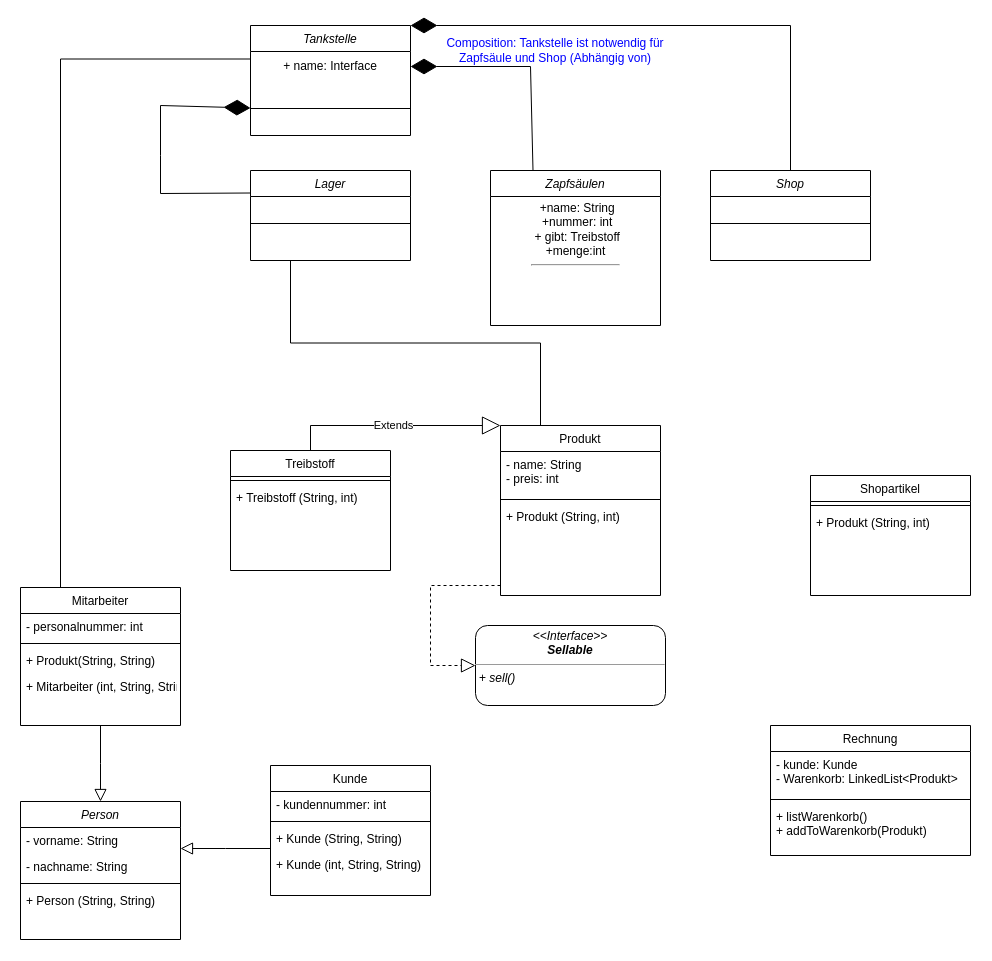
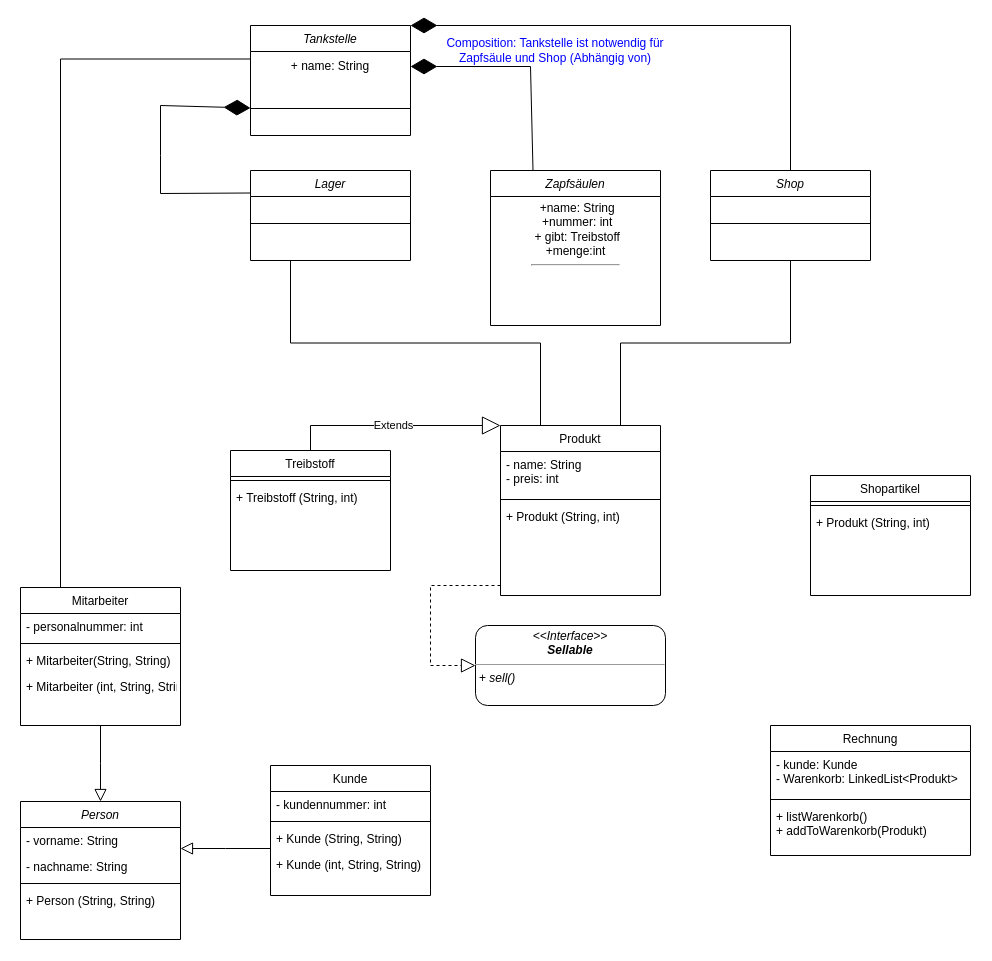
  <mxCell id="0" />
  <mxCell id="1" parent="0" />
  <mxCell id="2" value="Person" style="swimlane;fontStyle=2;align=center;verticalAlign=top;childLayout=stackLayout;horizontal=1;startSize=26;horizontalStack=0;resizeParent=1;resizeLast=0;collapsible=1;marginBottom=0;rounded=0;shadow=0;strokeWidth=1;" parent="1" vertex="1"><mxGeometry x="20" y="796" width="160" height="138" as="geometry"><mxRectangle x="230" y="140" width="160" height="26" as="alternateBounds" /></mxGeometry></mxCell>
  <mxCell id="3" value="- vorname: String" style="text;align=left;verticalAlign=top;spacingLeft=4;spacingRight=4;overflow=hidden;rotatable=0;points=[[0,0.5],[1,0.5]];portConstraint=eastwest;" parent="2" vertex="1"><mxGeometry y="26" width="160" height="26" as="geometry" /></mxCell>
  <mxCell id="4" value="- nachname: String" style="text;align=left;verticalAlign=top;spacingLeft=4;spacingRight=4;overflow=hidden;rotatable=0;points=[[0,0.5],[1,0.5]];portConstraint=eastwest;rounded=0;shadow=0;html=0;" parent="2" vertex="1"><mxGeometry y="52" width="160" height="26" as="geometry" /></mxCell>
  <mxCell id="5" value="" style="line;html=1;strokeWidth=1;align=left;verticalAlign=middle;spacingTop=-1;spacingLeft=3;spacingRight=3;rotatable=0;labelPosition=right;points=[];portConstraint=eastwest;" parent="2" vertex="1"><mxGeometry y="78" width="160" height="8" as="geometry" /></mxCell>
  <mxCell id="6" value="+ Person (String, String)" style="text;align=left;verticalAlign=top;spacingLeft=4;spacingRight=4;overflow=hidden;rotatable=0;points=[[0,0.5],[1,0.5]];portConstraint=eastwest;" parent="2" vertex="1"><mxGeometry y="86" width="160" height="26" as="geometry" /></mxCell>
  <mxCell id="7" style="edgeStyle=orthogonalEdgeStyle;rounded=0;orthogonalLoop=1;jettySize=auto;html=1;exitX=0.25;exitY=0;exitDx=0;exitDy=0;entryX=0;entryY=0.25;entryDx=0;entryDy=0;fontColor=#000000;endArrow=none;endFill=0;" parent="1" source="8" target="23" edge="1"><mxGeometry relative="1" as="geometry" /></mxCell>
  <mxCell id="8" value="Mitarbeiter" style="swimlane;fontStyle=0;align=center;verticalAlign=top;childLayout=stackLayout;horizontal=1;startSize=26;horizontalStack=0;resizeParent=1;resizeLast=0;collapsible=1;marginBottom=0;rounded=0;shadow=0;strokeWidth=1;" parent="1" vertex="1"><mxGeometry x="20" y="582" width="160" height="138" as="geometry"><mxRectangle x="130" y="380" width="160" height="26" as="alternateBounds" /></mxGeometry></mxCell>
  <mxCell id="9" value="- personalnummer: int" style="text;align=left;verticalAlign=top;spacingLeft=4;spacingRight=4;overflow=hidden;rotatable=0;points=[[0,0.5],[1,0.5]];portConstraint=eastwest;" parent="8" vertex="1"><mxGeometry y="26" width="160" height="26" as="geometry" /></mxCell>
  <mxCell id="10" value="" style="line;html=1;strokeWidth=1;align=left;verticalAlign=middle;spacingTop=-1;spacingLeft=3;spacingRight=3;rotatable=0;labelPosition=right;points=[];portConstraint=eastwest;" parent="8" vertex="1"><mxGeometry y="52" width="160" height="8" as="geometry" /></mxCell>
- <mxCell id="11" value="+ Produkt(String, String)" style="text;align=left;verticalAlign=top;spacingLeft=4;spacingRight=4;overflow=hidden;rotatable=0;points=[[0,0.5],[1,0.5]];portConstraint=eastwest;fontStyle=0" parent="8" vertex="1"><mxGeometry y="60" width="160" height="26" as="geometry" /></mxCell>
+ <mxCell id="11" value="+ Mitarbeiter(String, String)" style="text;align=left;verticalAlign=top;spacingLeft=4;spacingRight=4;overflow=hidden;rotatable=0;points=[[0,0.5],[1,0.5]];portConstraint=eastwest;fontStyle=0" parent="8" vertex="1"><mxGeometry y="60" width="160" height="26" as="geometry" /></mxCell>
  <mxCell id="12" value="+ Mitarbeiter (int, String, String)" style="text;align=left;verticalAlign=top;spacingLeft=4;spacingRight=4;overflow=hidden;rotatable=0;points=[[0,0.5],[1,0.5]];portConstraint=eastwest;" parent="8" vertex="1"><mxGeometry y="86" width="160" height="26" as="geometry" /></mxCell>
  <mxCell id="13" value="" style="endArrow=block;endSize=10;endFill=0;shadow=0;strokeWidth=1;rounded=0;edgeStyle=elbowEdgeStyle;elbow=vertical;" parent="1" source="8" target="2" edge="1"><mxGeometry width="160" relative="1" as="geometry"><mxPoint x="400" y="473" as="sourcePoint" /><mxPoint x="400" y="473" as="targetPoint" /></mxGeometry></mxCell>
  <mxCell id="14" value="Kunde" style="swimlane;fontStyle=0;align=center;verticalAlign=top;childLayout=stackLayout;horizontal=1;startSize=26;horizontalStack=0;resizeParent=1;resizeLast=0;collapsible=1;marginBottom=0;rounded=0;shadow=0;strokeWidth=1;" parent="1" vertex="1"><mxGeometry x="270" y="760" width="160" height="130" as="geometry"><mxRectangle x="340" y="380" width="170" height="26" as="alternateBounds" /></mxGeometry></mxCell>
  <mxCell id="15" value="- kundennummer: int" style="text;align=left;verticalAlign=top;spacingLeft=4;spacingRight=4;overflow=hidden;rotatable=0;points=[[0,0.5],[1,0.5]];portConstraint=eastwest;" parent="14" vertex="1"><mxGeometry y="26" width="160" height="26" as="geometry" /></mxCell>
  <mxCell id="16" value="" style="line;html=1;strokeWidth=1;align=left;verticalAlign=middle;spacingTop=-1;spacingLeft=3;spacingRight=3;rotatable=0;labelPosition=right;points=[];portConstraint=eastwest;" parent="14" vertex="1"><mxGeometry y="52" width="160" height="8" as="geometry" /></mxCell>
  <mxCell id="17" value="+ Kunde (String, String)" style="text;align=left;verticalAlign=top;spacingLeft=4;spacingRight=4;overflow=hidden;rotatable=0;points=[[0,0.5],[1,0.5]];portConstraint=eastwest;" parent="14" vertex="1"><mxGeometry y="60" width="160" height="26" as="geometry" /></mxCell>
  <mxCell id="18" value="+ Kunde (int, String, String)" style="text;align=left;verticalAlign=top;spacingLeft=4;spacingRight=4;overflow=hidden;rotatable=0;points=[[0,0.5],[1,0.5]];portConstraint=eastwest;" parent="14" vertex="1"><mxGeometry y="86" width="160" height="26" as="geometry" /></mxCell>
  <mxCell id="19" value="" style="endArrow=block;endSize=10;endFill=0;shadow=0;strokeWidth=1;rounded=0;edgeStyle=elbowEdgeStyle;elbow=vertical;" parent="1" source="14" target="2" edge="1"><mxGeometry width="160" relative="1" as="geometry"><mxPoint x="410" y="643" as="sourcePoint" /><mxPoint x="510" y="541" as="targetPoint" /></mxGeometry></mxCell>
  <mxCell id="20" value="Shop" style="swimlane;fontStyle=2;align=center;verticalAlign=top;childLayout=stackLayout;horizontal=1;startSize=26;horizontalStack=0;resizeParent=1;resizeLast=0;collapsible=1;marginBottom=0;rounded=0;shadow=0;strokeWidth=1;" parent="1" vertex="1"><mxGeometry x="710" y="165" width="160" height="90" as="geometry"><mxRectangle x="230" y="140" width="160" height="26" as="alternateBounds" /></mxGeometry></mxCell>
  <mxCell id="21" value="" style="line;html=1;strokeWidth=1;align=left;verticalAlign=middle;spacingTop=-1;spacingLeft=3;spacingRight=3;rotatable=0;labelPosition=right;points=[];portConstraint=eastwest;" parent="20" vertex="1"><mxGeometry y="26" width="160" height="54" as="geometry" /></mxCell>
  <mxCell id="22" value="Tankstelle" style="swimlane;fontStyle=2;align=center;verticalAlign=top;childLayout=stackLayout;horizontal=1;startSize=26;horizontalStack=0;resizeParent=1;resizeLast=0;collapsible=1;marginBottom=0;rounded=0;shadow=0;strokeWidth=1;" parent="1" vertex="1"><mxGeometry x="250" y="20" width="160" height="110" as="geometry"><mxRectangle x="230" y="140" width="160" height="26" as="alternateBounds" /></mxGeometry></mxCell>
- <mxCell id="23" value="+ name: Interface&lt;br&gt;" style="text;html=1;strokeColor=none;fillColor=none;align=center;verticalAlign=middle;whiteSpace=wrap;rounded=0;" parent="22" vertex="1"><mxGeometry y="26" width="160" height="30" as="geometry" /></mxCell>
+ <mxCell id="23" value="+ name: String&lt;br&gt;" style="text;html=1;strokeColor=none;fillColor=none;align=center;verticalAlign=middle;whiteSpace=wrap;rounded=0;" parent="22" vertex="1"><mxGeometry y="26" width="160" height="30" as="geometry" /></mxCell>
  <mxCell id="24" value="" style="line;html=1;strokeWidth=1;align=left;verticalAlign=middle;spacingTop=-1;spacingLeft=3;spacingRight=3;rotatable=0;labelPosition=right;points=[];portConstraint=eastwest;" parent="22" vertex="1"><mxGeometry y="56" width="160" height="54" as="geometry" /></mxCell>
  <mxCell id="25" style="edgeStyle=orthogonalEdgeStyle;rounded=0;orthogonalLoop=1;jettySize=auto;html=1;exitX=0.25;exitY=0;exitDx=0;exitDy=0;entryX=0.25;entryY=1;entryDx=0;entryDy=0;fontColor=#0000FF;endArrow=none;endFill=0;" parent="1" source="27" target="37" edge="1"><mxGeometry relative="1" as="geometry" /></mxCell>
+ <mxCell id="26" style="edgeStyle=orthogonalEdgeStyle;rounded=0;orthogonalLoop=1;jettySize=auto;html=1;exitX=0.75;exitY=0;exitDx=0;exitDy=0;entryX=0.5;entryY=1;entryDx=0;entryDy=0;fontColor=#0000FF;endArrow=none;endFill=0;" parent="1" source="27" target="20" edge="1"><mxGeometry relative="1" as="geometry" /></mxCell>
  <mxCell id="27" value="Produkt" style="swimlane;fontStyle=0;align=center;verticalAlign=top;childLayout=stackLayout;horizontal=1;startSize=26;horizontalStack=0;resizeParent=1;resizeLast=0;collapsible=1;marginBottom=0;rounded=0;shadow=0;strokeWidth=1;" parent="1" vertex="1"><mxGeometry x="500" y="420" width="160" height="170" as="geometry"><mxRectangle x="130" y="380" width="160" height="26" as="alternateBounds" /></mxGeometry></mxCell>
  <mxCell id="28" value="- name: String&#10;- preis: int" style="text;align=left;verticalAlign=top;spacingLeft=4;spacingRight=4;overflow=hidden;rotatable=0;points=[[0,0.5],[1,0.5]];portConstraint=eastwest;" parent="27" vertex="1"><mxGeometry y="26" width="160" height="44" as="geometry" /></mxCell>
  <mxCell id="29" value="" style="line;html=1;strokeWidth=1;align=left;verticalAlign=middle;spacingTop=-1;spacingLeft=3;spacingRight=3;rotatable=0;labelPosition=right;points=[];portConstraint=eastwest;" parent="27" vertex="1"><mxGeometry y="70" width="160" height="8" as="geometry" /></mxCell>
  <mxCell id="30" value="+ Produkt (String, int)" style="text;align=left;verticalAlign=top;spacingLeft=4;spacingRight=4;overflow=hidden;rotatable=0;points=[[0,0.5],[1,0.5]];portConstraint=eastwest;fontStyle=0" parent="27" vertex="1"><mxGeometry y="78" width="160" height="26" as="geometry" /></mxCell>
  <mxCell id="31" value="Rechnung" style="swimlane;fontStyle=0;align=center;verticalAlign=top;childLayout=stackLayout;horizontal=1;startSize=26;horizontalStack=0;resizeParent=1;resizeLast=0;collapsible=1;marginBottom=0;rounded=0;shadow=0;strokeWidth=1;" parent="1" vertex="1"><mxGeometry x="770" y="720" width="200" height="130" as="geometry"><mxRectangle x="130" y="380" width="160" height="26" as="alternateBounds" /></mxGeometry></mxCell>
  <mxCell id="32" value="- kunde: Kunde&#10;- Warenkorb: LinkedList&lt;Produkt&gt;" style="text;align=left;verticalAlign=top;spacingLeft=4;spacingRight=4;overflow=hidden;rotatable=0;points=[[0,0.5],[1,0.5]];portConstraint=eastwest;" parent="31" vertex="1"><mxGeometry y="26" width="200" height="44" as="geometry" /></mxCell>
  <mxCell id="33" value="" style="line;html=1;strokeWidth=1;align=left;verticalAlign=middle;spacingTop=-1;spacingLeft=3;spacingRight=3;rotatable=0;labelPosition=right;points=[];portConstraint=eastwest;" parent="31" vertex="1"><mxGeometry y="70" width="200" height="8" as="geometry" /></mxCell>
  <mxCell id="34" value="+ listWarenkorb()&#10;+ addToWarenkorb(Produkt)" style="text;align=left;verticalAlign=top;spacingLeft=4;spacingRight=4;overflow=hidden;rotatable=0;points=[[0,0.5],[1,0.5]];portConstraint=eastwest;fontStyle=0" parent="31" vertex="1"><mxGeometry y="78" width="200" height="42" as="geometry" /></mxCell>
  <mxCell id="35" value="Zapfsäulen" style="swimlane;fontStyle=2;align=center;verticalAlign=top;childLayout=stackLayout;horizontal=1;startSize=26;horizontalStack=0;resizeParent=1;resizeLast=0;collapsible=1;marginBottom=0;rounded=0;shadow=0;strokeWidth=1;" parent="1" vertex="1"><mxGeometry x="490" y="165" width="170" height="155" as="geometry"><mxRectangle x="230" y="140" width="160" height="26" as="alternateBounds" /></mxGeometry></mxCell>
  <mxCell id="36" value="&lt;div&gt;&amp;nbsp;+name: String&lt;/div&gt;&lt;div&gt;&amp;nbsp;+nummer: int&lt;/div&gt;&lt;div&gt;&amp;nbsp;+ gibt: Treibstoff&lt;/div&gt;&lt;div&gt;+menge:int&lt;/div&gt;&lt;hr&gt;" style="text;html=1;align=center;verticalAlign=middle;resizable=0;points=[];autosize=1;strokeColor=none;fillColor=none;" vertex="1" parent="35"><mxGeometry y="26" width="170" height="80" as="geometry" /></mxCell>
  <mxCell id="37" value="Lager" style="swimlane;fontStyle=2;align=center;verticalAlign=top;childLayout=stackLayout;horizontal=1;startSize=26;horizontalStack=0;resizeParent=1;resizeLast=0;collapsible=1;marginBottom=0;rounded=0;shadow=0;strokeWidth=1;" parent="1" vertex="1"><mxGeometry x="250" y="165" width="160" height="90" as="geometry"><mxRectangle x="230" y="140" width="160" height="26" as="alternateBounds" /></mxGeometry></mxCell>
  <mxCell id="38" value="" style="line;html=1;strokeWidth=1;align=left;verticalAlign=middle;spacingTop=-1;spacingLeft=3;spacingRight=3;rotatable=0;labelPosition=right;points=[];portConstraint=eastwest;" parent="37" vertex="1"><mxGeometry y="26" width="160" height="54" as="geometry" /></mxCell>
  <mxCell id="39" value="Treibstoff" style="swimlane;fontStyle=0;align=center;verticalAlign=top;childLayout=stackLayout;horizontal=1;startSize=26;horizontalStack=0;resizeParent=1;resizeLast=0;collapsible=1;marginBottom=0;rounded=0;shadow=0;strokeWidth=1;" parent="1" vertex="1"><mxGeometry x="230" y="445" width="160" height="120" as="geometry"><mxRectangle x="130" y="380" width="160" height="26" as="alternateBounds" /></mxGeometry></mxCell>
  <mxCell id="40" value="" style="line;html=1;strokeWidth=1;align=left;verticalAlign=middle;spacingTop=-1;spacingLeft=3;spacingRight=3;rotatable=0;labelPosition=right;points=[];portConstraint=eastwest;" parent="39" vertex="1"><mxGeometry y="26" width="160" height="8" as="geometry" /></mxCell>
  <mxCell id="41" value="+ Treibstoff (String, int)" style="text;align=left;verticalAlign=top;spacingLeft=4;spacingRight=4;overflow=hidden;rotatable=0;points=[[0,0.5],[1,0.5]];portConstraint=eastwest;fontStyle=0" parent="39" vertex="1"><mxGeometry y="34" width="160" height="26" as="geometry" /></mxCell>
  <mxCell id="42" value="Shopartikel" style="swimlane;fontStyle=0;align=center;verticalAlign=top;childLayout=stackLayout;horizontal=1;startSize=26;horizontalStack=0;resizeParent=1;resizeLast=0;collapsible=1;marginBottom=0;rounded=0;shadow=0;strokeWidth=1;" parent="1" vertex="1"><mxGeometry x="810" y="470" width="160" height="120" as="geometry"><mxRectangle x="130" y="380" width="160" height="26" as="alternateBounds" /></mxGeometry></mxCell>
  <mxCell id="43" value="" style="line;html=1;strokeWidth=1;align=left;verticalAlign=middle;spacingTop=-1;spacingLeft=3;spacingRight=3;rotatable=0;labelPosition=right;points=[];portConstraint=eastwest;" parent="42" vertex="1"><mxGeometry y="26" width="160" height="8" as="geometry" /></mxCell>
  <mxCell id="44" value="+ Produkt (String, int)" style="text;align=left;verticalAlign=top;spacingLeft=4;spacingRight=4;overflow=hidden;rotatable=0;points=[[0,0.5],[1,0.5]];portConstraint=eastwest;fontStyle=0" parent="42" vertex="1"><mxGeometry y="34" width="160" height="26" as="geometry" /></mxCell>
  <mxCell id="45" value="Extends" style="endArrow=block;endSize=16;endFill=0;html=1;rounded=0;exitX=0.5;exitY=0;exitDx=0;exitDy=0;entryX=0;entryY=0;entryDx=0;entryDy=0;" parent="1" source="39" target="27" edge="1"><mxGeometry width="160" relative="1" as="geometry"><mxPoint x="310" y="422" as="sourcePoint" /><mxPoint x="160" y="312" as="targetPoint" /><Array as="points"><mxPoint x="310" y="420" /></Array></mxGeometry></mxCell>
  <mxCell id="46" value="" style="endArrow=diamondThin;endFill=1;endSize=24;html=1;rounded=0;entryX=1;entryY=0.5;entryDx=0;entryDy=0;exitX=0.25;exitY=0;exitDx=0;exitDy=0;" parent="1" source="35" target="23" edge="1"><mxGeometry width="160" relative="1" as="geometry"><mxPoint x="500" y="60" as="sourcePoint" /><mxPoint x="660" y="60" as="targetPoint" /><Array as="points"><mxPoint x="530" y="61" /></Array></mxGeometry></mxCell>
  <mxCell id="47" value="" style="endArrow=diamondThin;endFill=1;endSize=24;html=1;rounded=0;entryX=1;entryY=0;entryDx=0;entryDy=0;" parent="1" source="20" target="22" edge="1"><mxGeometry width="160" relative="1" as="geometry"><mxPoint x="580" y="127" as="sourcePoint" /><mxPoint x="460" y="23" as="targetPoint" /><Array as="points"><mxPoint x="790" y="20" /></Array></mxGeometry></mxCell>
  <mxCell id="48" value="&lt;font color=&quot;#0000ff&quot;&gt;Composition: Tankstelle ist notwendig für Zapfsäule und Shop (Abhängig von)&lt;/font&gt;" style="text;html=1;strokeColor=none;fillColor=none;align=center;verticalAlign=middle;whiteSpace=wrap;rounded=0;" parent="1" vertex="1"><mxGeometry x="440" y="30" width="230" height="30" as="geometry" /></mxCell>
  <mxCell id="49" value="" style="endArrow=diamondThin;endFill=1;endSize=24;html=1;rounded=0;exitX=0;exitY=0.25;exitDx=0;exitDy=0;entryX=0;entryY=0.75;entryDx=0;entryDy=0;" parent="1" source="37" target="22" edge="1"><mxGeometry width="160" relative="1" as="geometry"><mxPoint y="204" as="sourcePoint" x="210" /><mxPoint x="90" y="60" as="targetPoint" /><Array as="points"><mxPoint x="160" y="188" /><mxPoint x="160" y="150" /><mxPoint x="160" y="100" /></Array></mxGeometry></mxCell>
  <mxCell id="50" value="&lt;p style=&quot;margin: 0px ; margin-top: 4px ; text-align: center&quot;&gt;&lt;font color=&quot;#000000&quot;&gt;&lt;i&gt;&amp;lt;&amp;lt;Interface&amp;gt;&amp;gt;&lt;/i&gt;&lt;br&gt;&lt;/font&gt;&lt;span style=&quot;color: rgb(0 , 0 , 0) ; font-style: italic&quot;&gt;&lt;b&gt;Sellable&lt;/b&gt;&lt;/span&gt;&lt;font color=&quot;#000000&quot;&gt;&lt;br&gt;&lt;/font&gt;&lt;/p&gt;&lt;hr size=&quot;1&quot;&gt;&lt;p style=&quot;margin: 0px ; margin-left: 4px&quot;&gt;&lt;/p&gt;&lt;p style=&quot;margin: 0px ; margin-left: 4px&quot;&gt;&lt;font color=&quot;#000000&quot;&gt;+ &lt;i&gt;sell()&lt;/i&gt;&lt;/font&gt;&lt;/p&gt;" style="verticalAlign=top;align=left;overflow=fill;fontSize=12;fontFamily=Helvetica;html=1;fontColor=#0000FF;rounded=1;" parent="1" vertex="1"><mxGeometry x="475" y="620" width="190" height="80" as="geometry" /></mxCell>
  <mxCell id="51" value="" style="endArrow=block;dashed=1;endFill=0;endSize=12;html=1;rounded=0;fontColor=#000000;entryX=0;entryY=0.5;entryDx=0;entryDy=0;" parent="1" target="50" edge="1"><mxGeometry width="160" relative="1" as="geometry"><mxPoint x="500" y="580" as="sourcePoint" /><mxPoint x="500" y="570" as="targetPoint" /><Array as="points"><mxPoint x="430" y="580" /><mxPoint x="430" y="660" /></Array></mxGeometry></mxCell>
